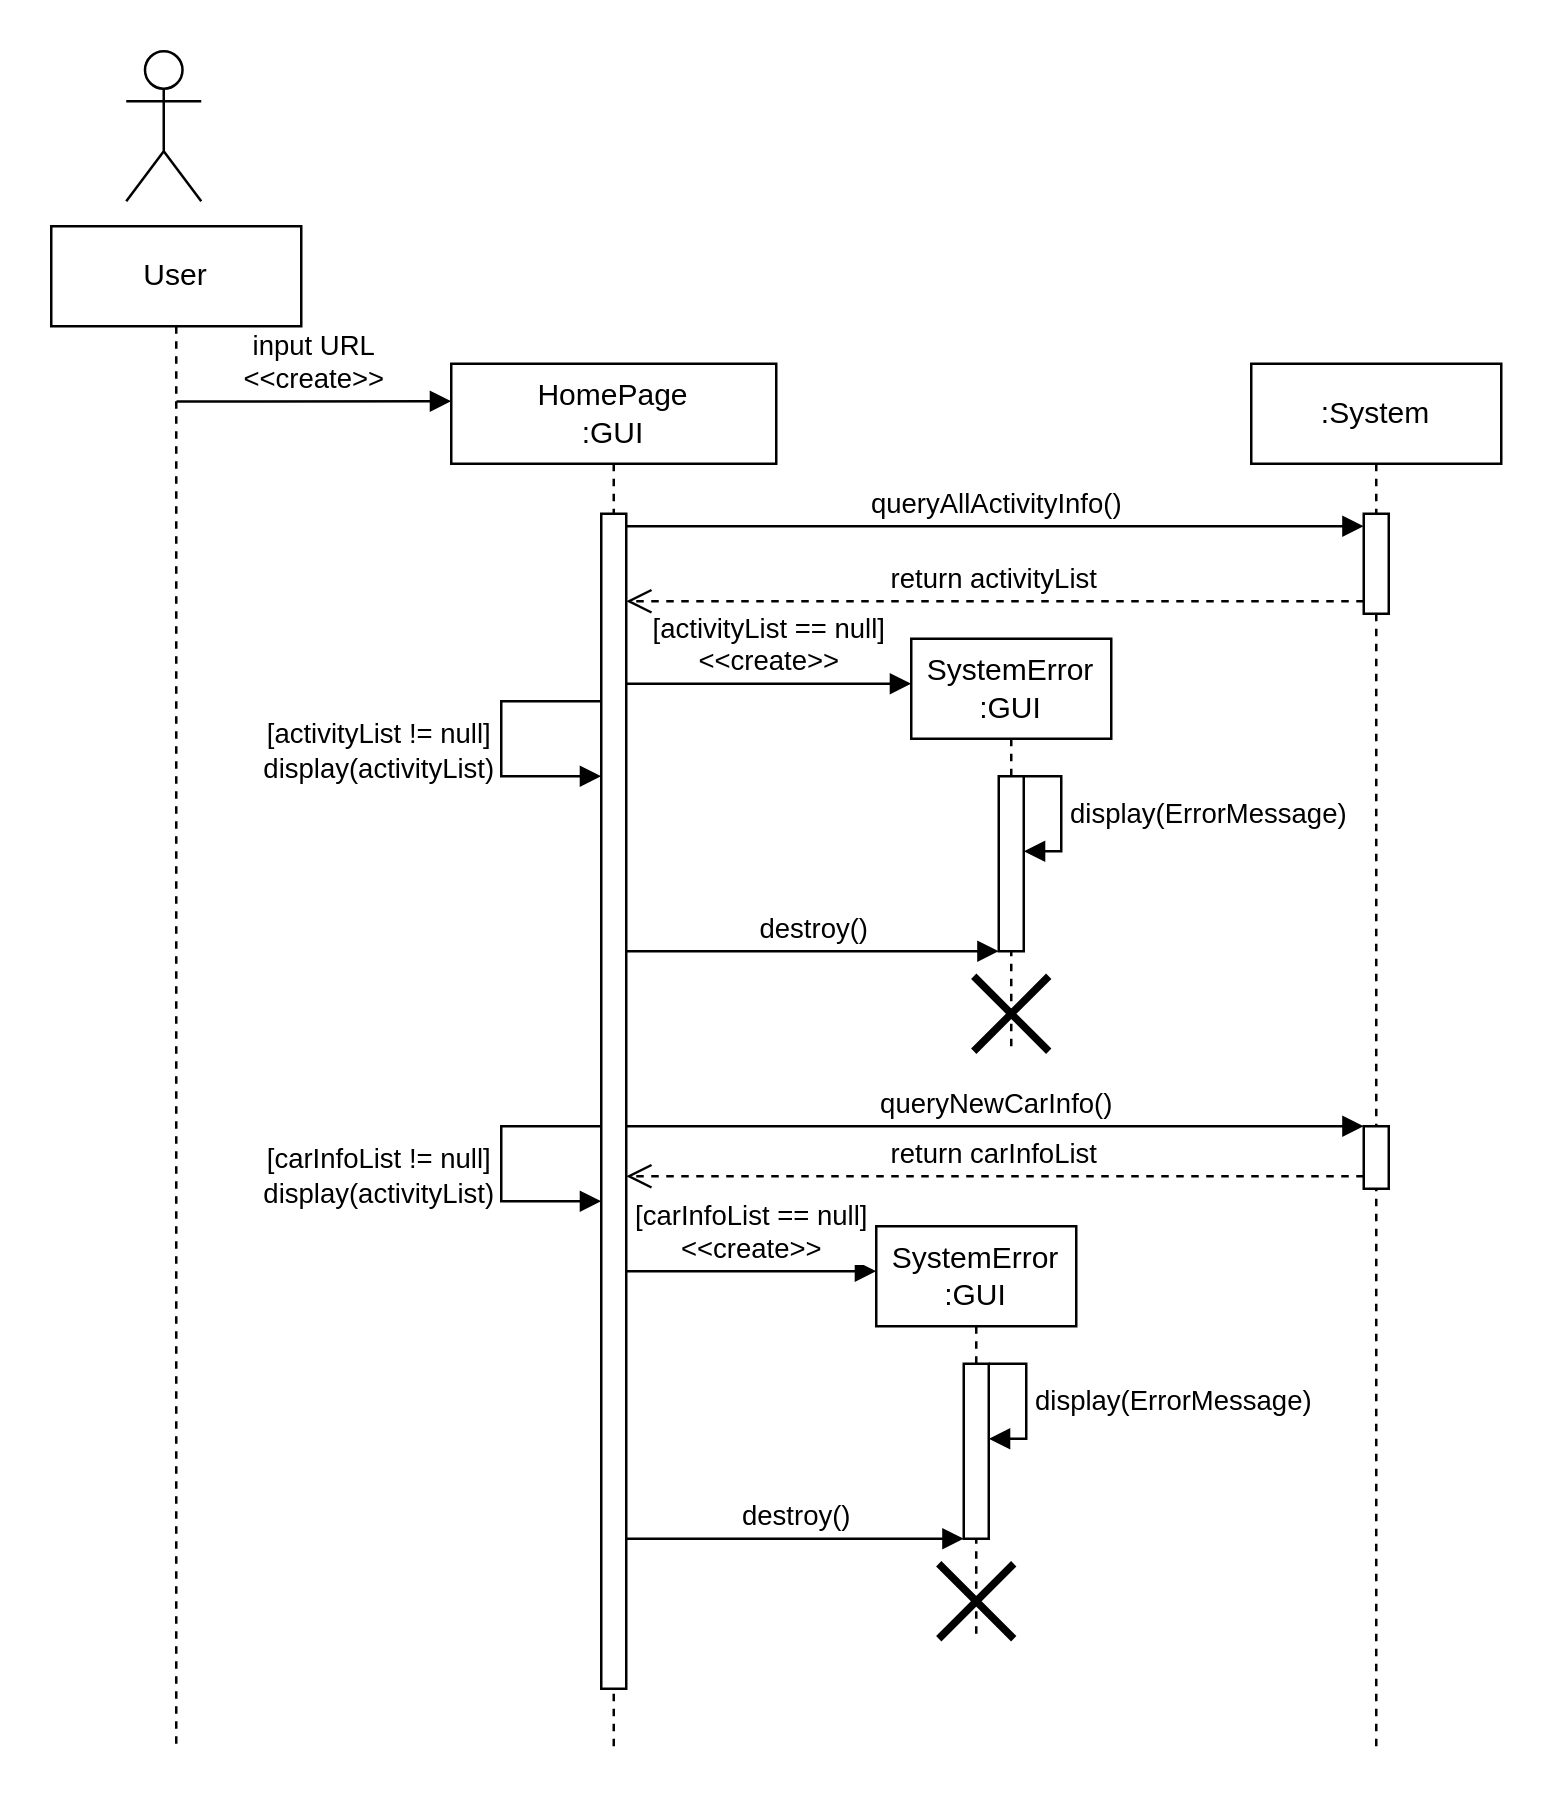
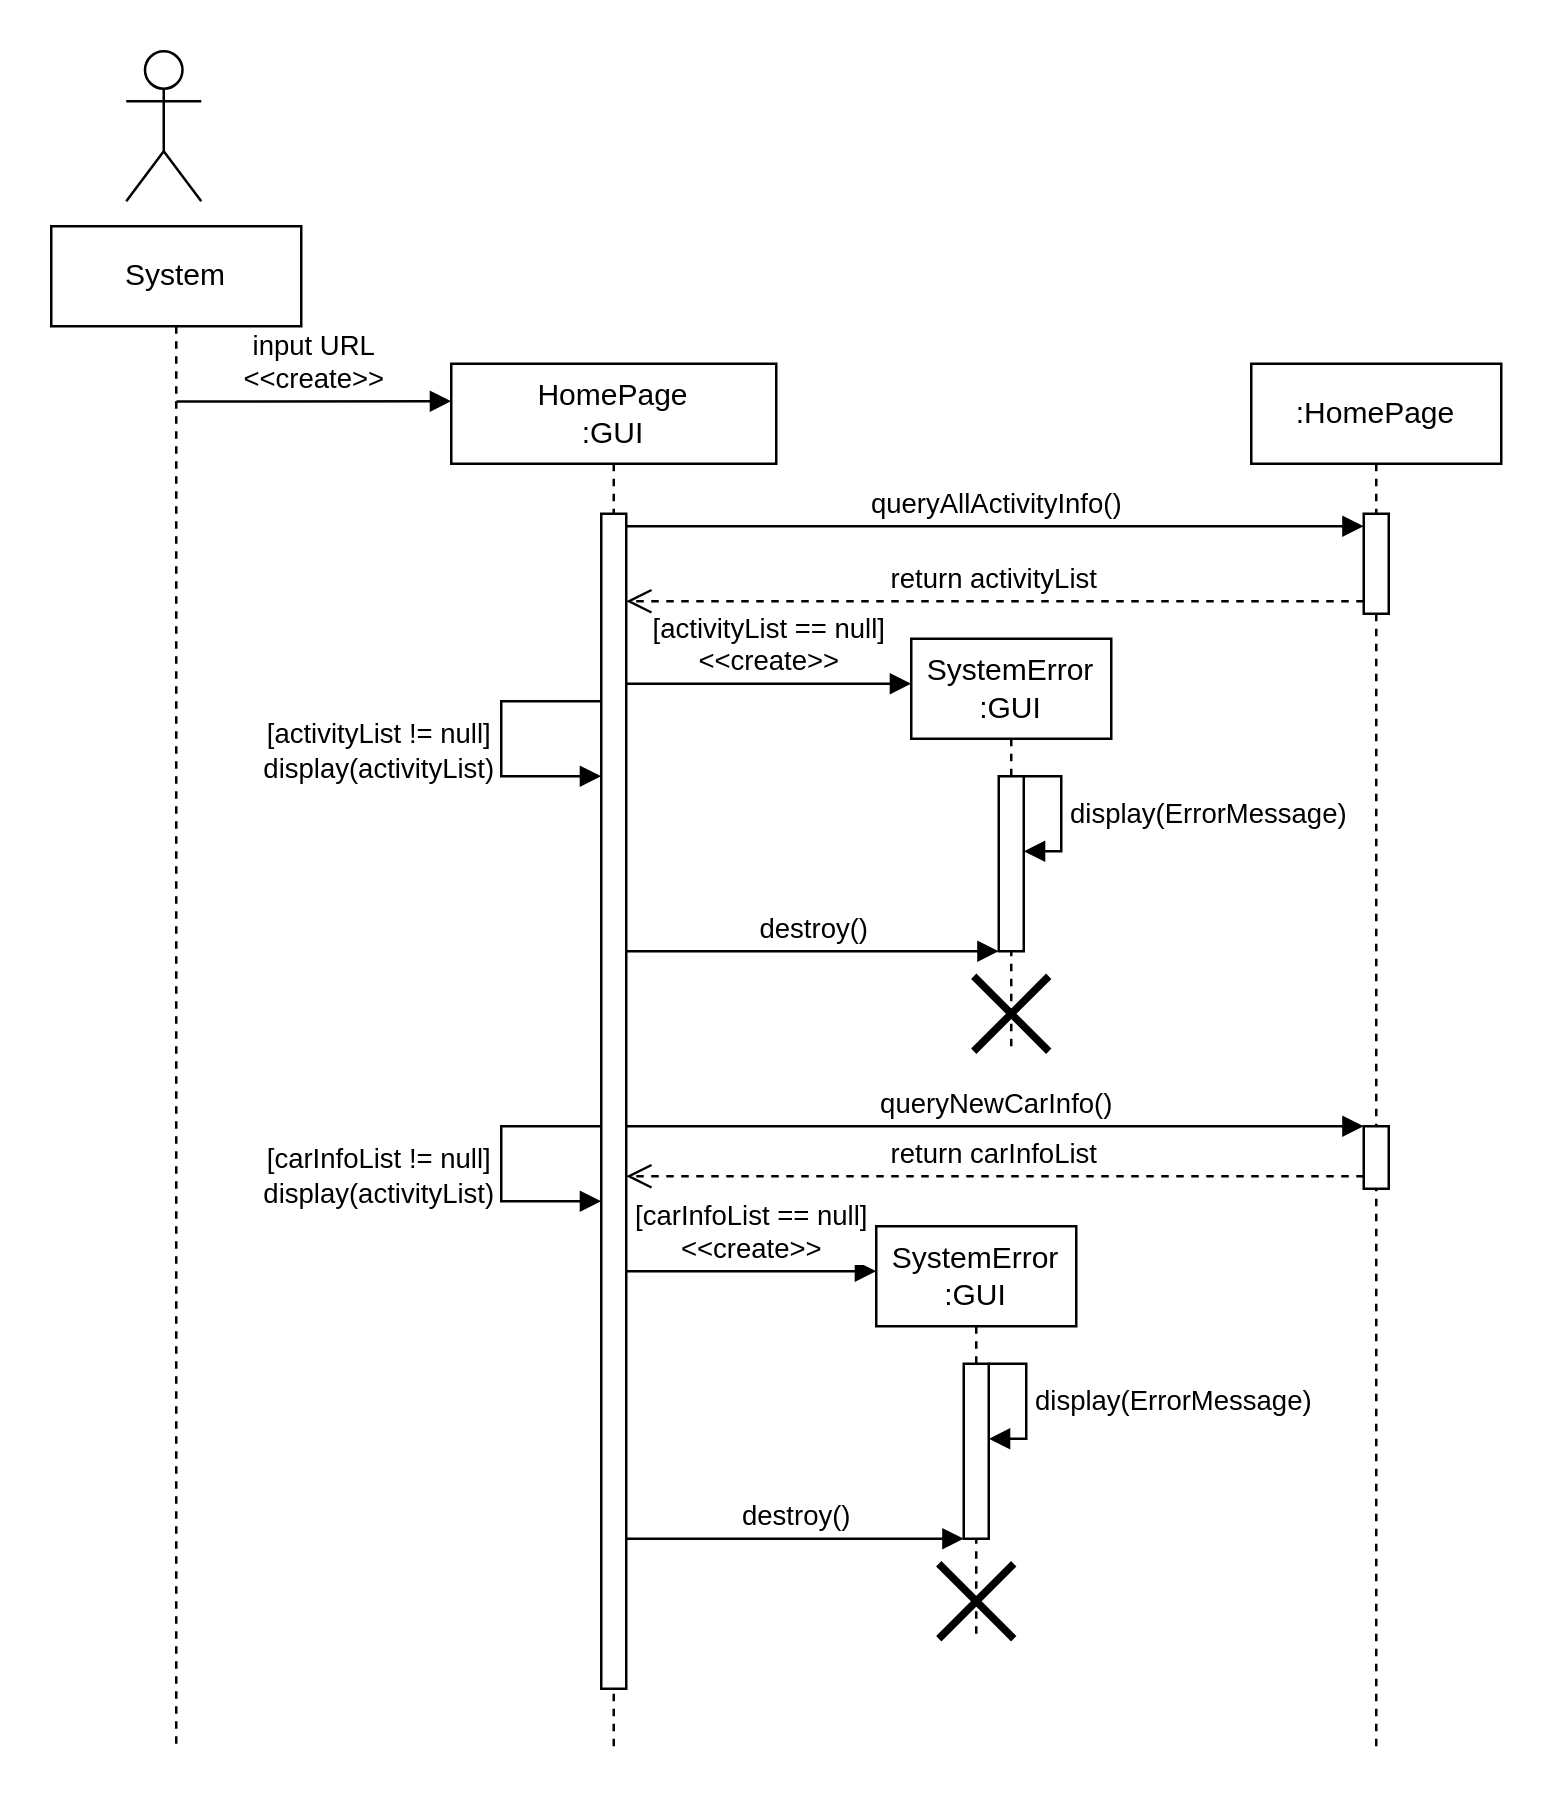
  <mxCell id="0" />
  <mxCell id="1" parent="0" />
  <mxCell id="2" value="" style="shape=umlActor;verticalLabelPosition=bottom;verticalAlign=top;html=1;" vertex="1" parent="1"><mxGeometry x="50" y="20" width="30" height="60" as="geometry" /></mxCell>
- <mxCell id="3" value="User" style="shape=umlLifeline;perimeter=lifelinePerimeter;whiteSpace=wrap;html=1;container=1;dropTarget=0;collapsible=0;recursiveResize=0;outlineConnect=0;portConstraint=eastwest;newEdgeStyle={&quot;edgeStyle&quot;:&quot;elbowEdgeStyle&quot;,&quot;elbow&quot;:&quot;vertical&quot;,&quot;curved&quot;:0,&quot;rounded&quot;:0};" vertex="1" parent="1"><mxGeometry x="20" y="90" width="100" height="610" as="geometry" /></mxCell>
+ <mxCell id="3" value="System" style="shape=umlLifeline;perimeter=lifelinePerimeter;whiteSpace=wrap;html=1;container=1;dropTarget=0;collapsible=0;recursiveResize=0;outlineConnect=0;portConstraint=eastwest;newEdgeStyle={&quot;edgeStyle&quot;:&quot;elbowEdgeStyle&quot;,&quot;elbow&quot;:&quot;vertical&quot;,&quot;curved&quot;:0,&quot;rounded&quot;:0};" vertex="1" parent="1"><mxGeometry x="20" y="90" width="100" height="610" as="geometry" /></mxCell>
  <mxCell id="4" value="HomePage&lt;br&gt;:GUI" style="shape=umlLifeline;perimeter=lifelinePerimeter;whiteSpace=wrap;html=1;container=1;dropTarget=0;collapsible=0;recursiveResize=0;outlineConnect=0;portConstraint=eastwest;newEdgeStyle={&quot;edgeStyle&quot;:&quot;elbowEdgeStyle&quot;,&quot;elbow&quot;:&quot;vertical&quot;,&quot;curved&quot;:0,&quot;rounded&quot;:0};" vertex="1" parent="1"><mxGeometry x="180" y="145" width="130" height="555" as="geometry" /></mxCell>
  <mxCell id="5" value="" style="html=1;points=[];perimeter=orthogonalPerimeter;outlineConnect=0;targetShapes=umlLifeline;portConstraint=eastwest;newEdgeStyle={&quot;edgeStyle&quot;:&quot;elbowEdgeStyle&quot;,&quot;elbow&quot;:&quot;vertical&quot;,&quot;curved&quot;:0,&quot;rounded&quot;:0};" vertex="1" parent="4"><mxGeometry x="60" y="60" width="10" height="470" as="geometry" /></mxCell>
  <mxCell id="6" value="[activityList != null]&lt;br&gt;display(activityList)" style="html=1;align=center;spacingLeft=2;endArrow=block;rounded=0;edgeStyle=orthogonalEdgeStyle;curved=0;rounded=0;" edge="1" target="5" parent="4" source="5"><mxGeometry x="0.091" y="-50" relative="1" as="geometry"><mxPoint x="-60" y="135" as="sourcePoint" /><Array as="points"><mxPoint x="20" y="135" /><mxPoint x="20" y="165" /></Array><mxPoint x="-55" y="165" as="targetPoint" /><mxPoint as="offset" /></mxGeometry></mxCell>
  <mxCell id="7" value="input URL&lt;br&gt;&amp;lt;&amp;lt;create&amp;gt;&amp;gt;" style="html=1;verticalAlign=bottom;endArrow=block;edgeStyle=elbowEdgeStyle;elbow=vertical;curved=0;rounded=0;entryX=0;entryY=0.06;entryDx=0;entryDy=0;entryPerimeter=0;" edge="1" parent="1"><mxGeometry width="80" relative="1" as="geometry"><mxPoint x="70.1" y="160.1" as="sourcePoint" /><mxPoint x="180" y="160" as="targetPoint" /><Array as="points" /></mxGeometry></mxCell>
- <mxCell id="8" value=":System" style="shape=umlLifeline;perimeter=lifelinePerimeter;whiteSpace=wrap;html=1;container=1;dropTarget=0;collapsible=0;recursiveResize=0;outlineConnect=0;portConstraint=eastwest;newEdgeStyle={&quot;edgeStyle&quot;:&quot;elbowEdgeStyle&quot;,&quot;elbow&quot;:&quot;vertical&quot;,&quot;curved&quot;:0,&quot;rounded&quot;:0};" vertex="1" parent="1"><mxGeometry x="500" y="145" width="100" height="555" as="geometry" /></mxCell>
+ <mxCell id="8" value=":HomePage" style="shape=umlLifeline;perimeter=lifelinePerimeter;whiteSpace=wrap;html=1;container=1;dropTarget=0;collapsible=0;recursiveResize=0;outlineConnect=0;portConstraint=eastwest;newEdgeStyle={&quot;edgeStyle&quot;:&quot;elbowEdgeStyle&quot;,&quot;elbow&quot;:&quot;vertical&quot;,&quot;curved&quot;:0,&quot;rounded&quot;:0};" vertex="1" parent="1"><mxGeometry x="500" y="145" width="100" height="555" as="geometry" /></mxCell>
  <mxCell id="9" value="" style="html=1;points=[];perimeter=orthogonalPerimeter;outlineConnect=0;targetShapes=umlLifeline;portConstraint=eastwest;newEdgeStyle={&quot;edgeStyle&quot;:&quot;elbowEdgeStyle&quot;,&quot;elbow&quot;:&quot;vertical&quot;,&quot;curved&quot;:0,&quot;rounded&quot;:0};" vertex="1" parent="8"><mxGeometry x="45" y="60" width="10" height="40" as="geometry" /></mxCell>
  <mxCell id="10" value="" style="html=1;points=[];perimeter=orthogonalPerimeter;outlineConnect=0;targetShapes=umlLifeline;portConstraint=eastwest;newEdgeStyle={&quot;edgeStyle&quot;:&quot;elbowEdgeStyle&quot;,&quot;elbow&quot;:&quot;vertical&quot;,&quot;curved&quot;:0,&quot;rounded&quot;:0};" vertex="1" parent="8"><mxGeometry x="45" y="305" width="10" height="25" as="geometry" /></mxCell>
  <mxCell id="11" value="return activityList" style="html=1;verticalAlign=bottom;endArrow=open;dashed=1;endSize=8;edgeStyle=elbowEdgeStyle;elbow=vertical;curved=0;rounded=0;" edge="1" parent="1" source="9" target="5"><mxGeometry relative="1" as="geometry"><mxPoint x="475" y="230" as="sourcePoint" /><mxPoint x="270" y="230" as="targetPoint" /><Array as="points"><mxPoint x="490" y="240" /><mxPoint x="350" y="230" /></Array></mxGeometry></mxCell>
  <mxCell id="12" value="SystemError&lt;br&gt;:GUI" style="shape=umlLifeline;perimeter=lifelinePerimeter;whiteSpace=wrap;html=1;container=1;dropTarget=0;collapsible=0;recursiveResize=0;outlineConnect=0;portConstraint=eastwest;newEdgeStyle={&quot;edgeStyle&quot;:&quot;elbowEdgeStyle&quot;,&quot;elbow&quot;:&quot;vertical&quot;,&quot;curved&quot;:0,&quot;rounded&quot;:0};" vertex="1" parent="1"><mxGeometry x="364" y="255" width="80" height="165" as="geometry" /></mxCell>
  <mxCell id="13" value="" style="html=1;points=[];perimeter=orthogonalPerimeter;outlineConnect=0;targetShapes=umlLifeline;portConstraint=eastwest;newEdgeStyle={&quot;edgeStyle&quot;:&quot;elbowEdgeStyle&quot;,&quot;elbow&quot;:&quot;vertical&quot;,&quot;curved&quot;:0,&quot;rounded&quot;:0};" vertex="1" parent="12"><mxGeometry x="35" y="55" width="10" height="70" as="geometry" /></mxCell>
  <mxCell id="14" value="" style="shape=umlDestroy;whiteSpace=wrap;html=1;strokeWidth=3;targetShapes=umlLifeline;" vertex="1" parent="12"><mxGeometry x="25" y="135" width="30" height="30" as="geometry" /></mxCell>
  <mxCell id="15" value="display(ErrorMessage)" style="html=1;align=left;spacingLeft=2;endArrow=block;rounded=0;edgeStyle=orthogonalEdgeStyle;curved=0;rounded=0;" edge="1" parent="12" source="13" target="13"><mxGeometry relative="1" as="geometry"><mxPoint x="49" y="55" as="sourcePoint" /><Array as="points"><mxPoint x="60" y="55" /><mxPoint x="60" y="85" /></Array><mxPoint x="54" y="85.0" as="targetPoint" /></mxGeometry></mxCell>
  <mxCell id="16" value="[activityList == null]&lt;br&gt;&amp;lt;&amp;lt;create&amp;gt;&amp;gt;" style="html=1;verticalAlign=bottom;endArrow=block;edgeStyle=elbowEdgeStyle;elbow=vertical;curved=0;rounded=0;entryX=0;entryY=0.111;entryDx=0;entryDy=0;entryPerimeter=0;" edge="1" parent="1" source="5" target="12"><mxGeometry width="80" relative="1" as="geometry"><mxPoint x="220" y="270" as="sourcePoint" /><mxPoint x="310" y="275" as="targetPoint" /></mxGeometry></mxCell>
  <mxCell id="17" value="destroy()" style="html=1;verticalAlign=bottom;endArrow=block;edgeStyle=elbowEdgeStyle;elbow=horizontal;curved=0;rounded=0;" edge="1" parent="1" source="5" target="13"><mxGeometry width="80" relative="1" as="geometry"><mxPoint x="230" y="370" as="sourcePoint" /><mxPoint x="365" y="370.035" as="targetPoint" /><Array as="points"><mxPoint x="300" y="380" /></Array></mxGeometry></mxCell>
  <mxCell id="18" value="queryAllActivityInfo()" style="html=1;verticalAlign=bottom;endArrow=block;edgeStyle=elbowEdgeStyle;elbow=vertical;curved=0;rounded=0;" edge="1" parent="1" source="5" target="9"><mxGeometry width="80" relative="1" as="geometry"><mxPoint x="300" y="210" as="sourcePoint" /><mxPoint x="380" y="210" as="targetPoint" /><Array as="points"><mxPoint x="390" y="210" /></Array></mxGeometry></mxCell>
  <mxCell id="19" value="queryNewCarInfo()" style="html=1;verticalAlign=bottom;endArrow=block;edgeStyle=elbowEdgeStyle;elbow=vertical;curved=0;rounded=0;" edge="1" parent="1" target="10"><mxGeometry width="80" relative="1" as="geometry"><mxPoint x="250" y="450" as="sourcePoint" /><mxPoint x="490" y="460" as="targetPoint" /><Array as="points"><mxPoint x="400" y="450" /></Array></mxGeometry></mxCell>
  <mxCell id="20" value="return carInfoList" style="html=1;verticalAlign=bottom;endArrow=open;dashed=1;endSize=8;edgeStyle=elbowEdgeStyle;elbow=vertical;curved=0;rounded=0;" edge="1" parent="1" source="10" target="5"><mxGeometry relative="1" as="geometry"><mxPoint x="420" y="470" as="sourcePoint" /><mxPoint x="340" y="470" as="targetPoint" /><Array as="points"><mxPoint x="400" y="470" /></Array></mxGeometry></mxCell>
  <mxCell id="21" value="SystemError&lt;br&gt;:GUI" style="shape=umlLifeline;perimeter=lifelinePerimeter;whiteSpace=wrap;html=1;container=1;dropTarget=0;collapsible=0;recursiveResize=0;outlineConnect=0;portConstraint=eastwest;newEdgeStyle={&quot;edgeStyle&quot;:&quot;elbowEdgeStyle&quot;,&quot;elbow&quot;:&quot;vertical&quot;,&quot;curved&quot;:0,&quot;rounded&quot;:0};" vertex="1" parent="1"><mxGeometry x="350" y="490" width="80" height="165" as="geometry" /></mxCell>
  <mxCell id="22" value="" style="html=1;points=[];perimeter=orthogonalPerimeter;outlineConnect=0;targetShapes=umlLifeline;portConstraint=eastwest;newEdgeStyle={&quot;edgeStyle&quot;:&quot;elbowEdgeStyle&quot;,&quot;elbow&quot;:&quot;vertical&quot;,&quot;curved&quot;:0,&quot;rounded&quot;:0};" vertex="1" parent="21"><mxGeometry x="35" y="55" width="10" height="70" as="geometry" /></mxCell>
  <mxCell id="23" value="" style="shape=umlDestroy;whiteSpace=wrap;html=1;strokeWidth=3;targetShapes=umlLifeline;" vertex="1" parent="21"><mxGeometry x="25" y="135" width="30" height="30" as="geometry" /></mxCell>
  <mxCell id="24" value="display(ErrorMessage)" style="html=1;align=left;spacingLeft=2;endArrow=block;rounded=0;edgeStyle=orthogonalEdgeStyle;curved=0;rounded=0;" edge="1" parent="21" source="22" target="22"><mxGeometry relative="1" as="geometry"><mxPoint x="49" y="55" as="sourcePoint" /><Array as="points"><mxPoint x="60" y="55" /><mxPoint x="60" y="85" /></Array><mxPoint x="54" y="85.0" as="targetPoint" /></mxGeometry></mxCell>
  <mxCell id="25" value="[carInfoList == null]&lt;br&gt;&amp;lt;&amp;lt;create&amp;gt;&amp;gt;" style="html=1;verticalAlign=bottom;endArrow=block;edgeStyle=elbowEdgeStyle;elbow=vertical;curved=0;rounded=0;entryX=0;entryY=0.111;entryDx=0;entryDy=0;entryPerimeter=0;" edge="1" parent="1" target="21" source="5"><mxGeometry width="80" relative="1" as="geometry"><mxPoint x="260" y="508" as="sourcePoint" /><mxPoint x="320" y="510" as="targetPoint" /></mxGeometry></mxCell>
  <mxCell id="26" value="destroy()" style="html=1;verticalAlign=bottom;endArrow=block;edgeStyle=elbowEdgeStyle;elbow=horizontal;curved=0;rounded=0;" edge="1" parent="1" target="22" source="5"><mxGeometry width="80" relative="1" as="geometry"><mxPoint x="260" y="615" as="sourcePoint" /><mxPoint x="375" y="605.035" as="targetPoint" /><Array as="points"><mxPoint x="310" y="615" /></Array></mxGeometry></mxCell>
  <mxCell id="27" value="[carInfoList != null]&lt;br&gt;display(activityList)" style="html=1;align=center;spacingLeft=2;endArrow=block;rounded=0;edgeStyle=orthogonalEdgeStyle;curved=0;rounded=0;" edge="1" parent="1"><mxGeometry x="0.091" y="-50" relative="1" as="geometry"><mxPoint x="240" y="450" as="sourcePoint" /><Array as="points"><mxPoint x="200" y="450" /><mxPoint x="200" y="480" /></Array><mxPoint x="240" y="480" as="targetPoint" /><mxPoint as="offset" /></mxGeometry></mxCell>
